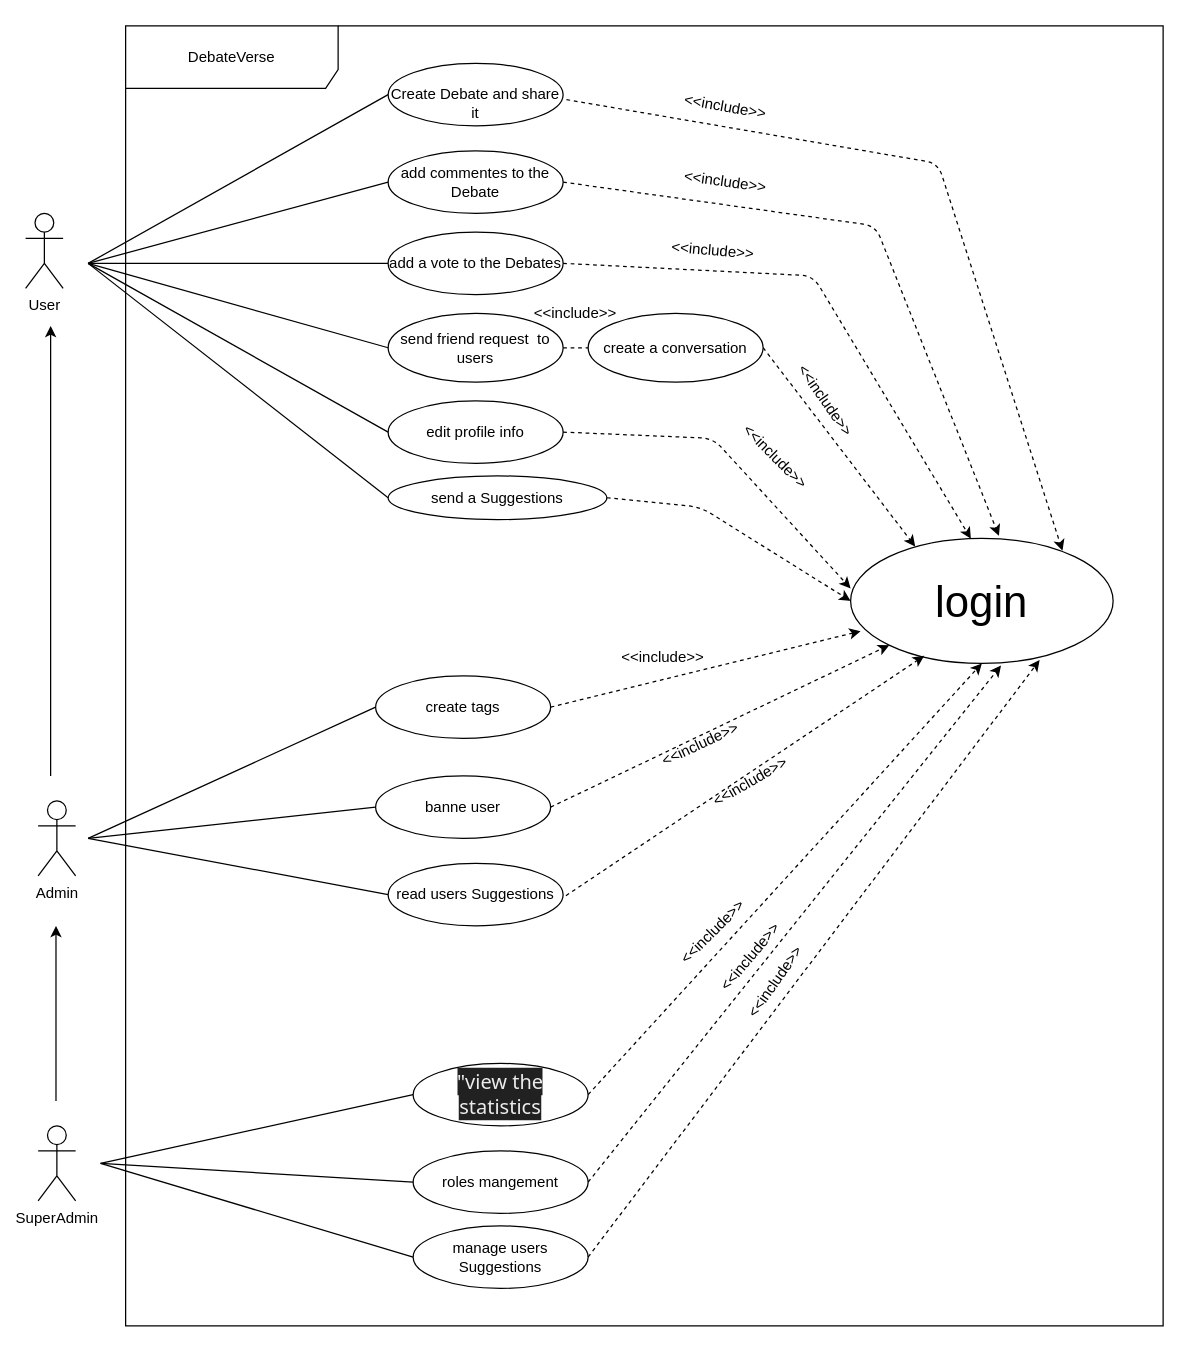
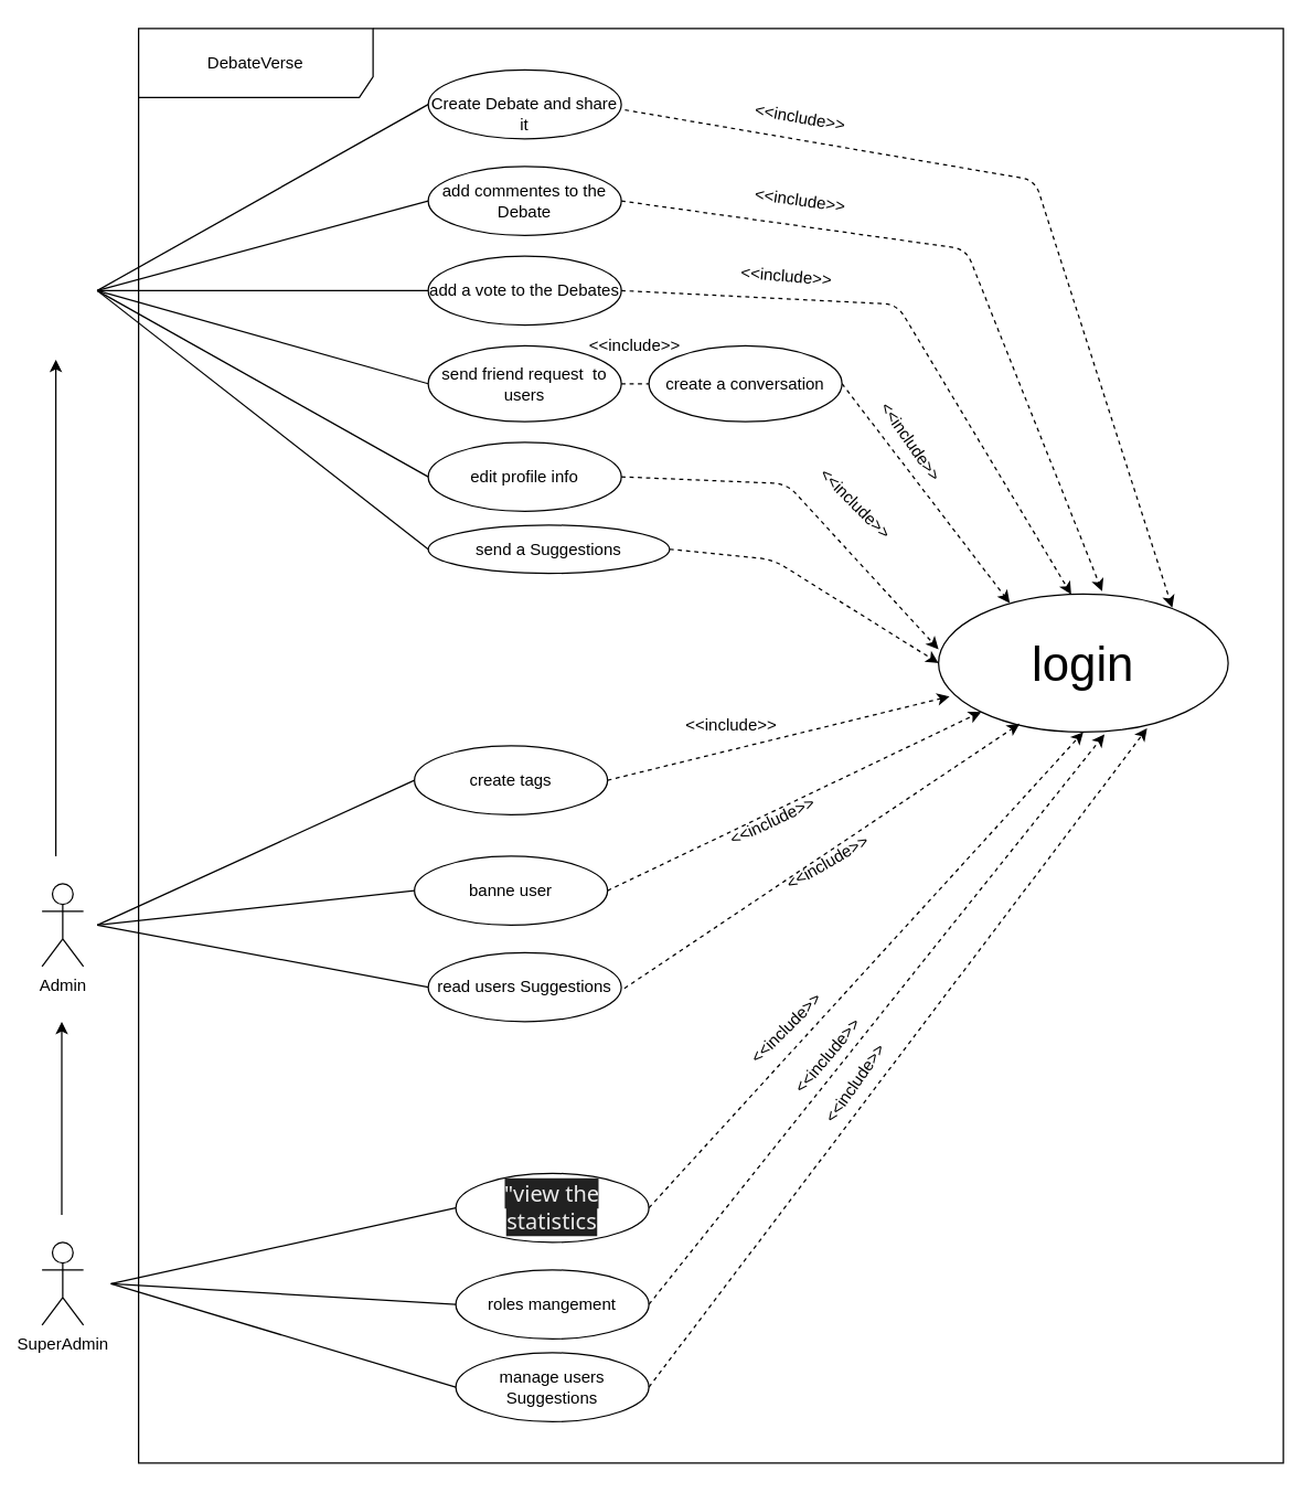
  <mxCell id="0" />
  <mxCell id="1" parent="0" />
  <mxCell id="2" value="" style="endArrow=classic;html=1;fontSize=12;exitX=1;exitY=0.5;exitDx=0;exitDy=0;dashed=1;" parent="1" source="18" target="7" edge="1"><mxGeometry width="50" height="50" relative="1" as="geometry"><mxPoint x="470" y="600" as="sourcePoint" /><mxPoint x="520" y="550" as="targetPoint" /></mxGeometry></mxCell>
- <mxCell id="3" value="User" style="shape=umlActor;verticalLabelPosition=bottom;verticalAlign=top;html=1;" parent="1" vertex="1"><mxGeometry x="20" y="170" width="30" height="60" as="geometry" /></mxCell>
  <mxCell id="4" value="&lt;br&gt;Create Debate and share it" style="ellipse;whiteSpace=wrap;html=1;" parent="1" vertex="1"><mxGeometry x="310" y="50" width="140" height="50" as="geometry" /></mxCell>
  <mxCell id="5" value="add commentes to the Debate" style="ellipse;whiteSpace=wrap;html=1;" parent="1" vertex="1"><mxGeometry x="310" y="120" width="140" height="50" as="geometry" /></mxCell>
  <mxCell id="6" value="add a vote to the Debates" style="ellipse;whiteSpace=wrap;html=1;" parent="1" vertex="1"><mxGeometry x="310" y="185" width="140" height="50" as="geometry" /></mxCell>
  <mxCell id="7" value="&lt;font style=&quot;font-size: 35px;&quot;&gt;login&lt;/font&gt;" style="ellipse;whiteSpace=wrap;html=1;" parent="1" vertex="1"><mxGeometry x="680" y="430" width="210" height="100" as="geometry" /></mxCell>
  <mxCell id="8" value="" style="endArrow=none;html=1;fontSize=22;exitX=0;exitY=0.5;exitDx=0;exitDy=0;" parent="1" source="4" edge="1"><mxGeometry width="50" height="50" relative="1" as="geometry"><mxPoint x="430" y="150" as="sourcePoint" /><mxPoint x="70" y="210" as="targetPoint" /></mxGeometry></mxCell>
  <mxCell id="9" value="" style="endArrow=none;html=1;fontSize=22;exitX=0;exitY=0.5;exitDx=0;exitDy=0;" parent="1" source="5" edge="1"><mxGeometry width="50" height="50" relative="1" as="geometry"><mxPoint x="430" y="150" as="sourcePoint" /><mxPoint x="70" y="210" as="targetPoint" /></mxGeometry></mxCell>
  <mxCell id="10" value="" style="endArrow=none;html=1;fontSize=22;exitX=0;exitY=0.5;exitDx=0;exitDy=0;" parent="1" source="6" edge="1"><mxGeometry width="50" height="50" relative="1" as="geometry"><mxPoint x="360" y="140" as="sourcePoint" /><mxPoint x="70" y="210" as="targetPoint" /></mxGeometry></mxCell>
  <mxCell id="11" value="" style="endArrow=none;html=1;fontSize=22;exitX=0;exitY=0.5;exitDx=0;exitDy=0;" parent="1" source="17" edge="1"><mxGeometry width="50" height="50" relative="1" as="geometry"><mxPoint x="310" y="635" as="sourcePoint" /><mxPoint x="70" y="670" as="targetPoint" /></mxGeometry></mxCell>
  <mxCell id="12" value="" style="endArrow=none;html=1;fontSize=22;exitX=0;exitY=0.5;exitDx=0;exitDy=0;" parent="1" source="18" edge="1"><mxGeometry width="50" height="50" relative="1" as="geometry"><mxPoint x="300" y="730" as="sourcePoint" /><mxPoint x="70" y="670" as="targetPoint" /></mxGeometry></mxCell>
  <mxCell id="13" value="" style="endArrow=classic;html=1;fontSize=22;" parent="1" edge="1"><mxGeometry width="50" height="50" relative="1" as="geometry"><mxPoint x="40" y="620" as="sourcePoint" /><mxPoint x="40" y="260" as="targetPoint" /></mxGeometry></mxCell>
  <mxCell id="14" value="Admin" style="shape=umlActor;verticalLabelPosition=bottom;verticalAlign=top;html=1;" parent="1" vertex="1"><mxGeometry x="30" y="640" width="30" height="60" as="geometry" /></mxCell>
  <mxCell id="15" value="send friend request&amp;nbsp; to users" style="ellipse;whiteSpace=wrap;html=1;fontSize=12;" parent="1" vertex="1"><mxGeometry x="310" y="250" width="140" height="55" as="geometry" /></mxCell>
  <mxCell id="16" value="" style="endArrow=none;html=1;fontSize=12;exitX=0;exitY=0.5;exitDx=0;exitDy=0;" parent="1" source="15" edge="1"><mxGeometry width="50" height="50" relative="1" as="geometry"><mxPoint x="540" y="360" as="sourcePoint" /><mxPoint x="70" y="210" as="targetPoint" /></mxGeometry></mxCell>
  <mxCell id="17" value="create tags" style="ellipse;whiteSpace=wrap;html=1;fontSize=12;" parent="1" vertex="1"><mxGeometry x="300" y="540" width="140" height="50" as="geometry" /></mxCell>
  <mxCell id="18" value="banne user" style="ellipse;whiteSpace=wrap;html=1;fontSize=12;" parent="1" vertex="1"><mxGeometry x="300" y="620" width="140" height="50" as="geometry" /></mxCell>
  <mxCell id="19" value="edit profile info" style="ellipse;whiteSpace=wrap;html=1;fontSize=12;" parent="1" vertex="1"><mxGeometry x="310" y="320" width="140" height="50" as="geometry" /></mxCell>
  <mxCell id="20" value="" style="endArrow=none;html=1;fontSize=12;entryX=0;entryY=0.5;entryDx=0;entryDy=0;" parent="1" target="19" edge="1"><mxGeometry width="50" height="50" relative="1" as="geometry"><mxPoint x="70" y="210" as="sourcePoint" /><mxPoint x="360" y="220" as="targetPoint" /></mxGeometry></mxCell>
  <mxCell id="21" value="" style="endArrow=none;html=1;fontSize=12;exitX=0;exitY=0.5;exitDx=0;exitDy=0;" parent="1" source="23" edge="1"><mxGeometry width="50" height="50" relative="1" as="geometry"><mxPoint x="310" y="710" as="sourcePoint" /><mxPoint x="70" y="670" as="targetPoint" /></mxGeometry></mxCell>
  <mxCell id="22" value="" style="endArrow=classic;html=1;fontSize=12;entryX=0.038;entryY=0.742;entryDx=0;entryDy=0;entryPerimeter=0;exitX=1;exitY=0.5;exitDx=0;exitDy=0;dashed=1;" parent="1" source="17" target="7" edge="1"><mxGeometry width="50" height="50" relative="1" as="geometry"><mxPoint x="470" y="600" as="sourcePoint" /><mxPoint x="520" y="550" as="targetPoint" /></mxGeometry></mxCell>
  <mxCell id="23" value="read users Suggestions" style="ellipse;whiteSpace=wrap;html=1;fontSize=12;" parent="1" vertex="1"><mxGeometry x="310" y="690" width="140" height="50" as="geometry" /></mxCell>
  <mxCell id="24" value="" style="endArrow=classic;html=1;dashed=1;fontSize=12;exitX=1.016;exitY=0.517;exitDx=0;exitDy=0;exitPerimeter=0;entryX=0.28;entryY=0.94;entryDx=0;entryDy=0;entryPerimeter=0;" parent="1" source="23" target="7" edge="1"><mxGeometry width="50" height="50" relative="1" as="geometry"><mxPoint x="480" y="850" as="sourcePoint" /><mxPoint x="530" y="800" as="targetPoint" /></mxGeometry></mxCell>
  <mxCell id="25" value="" style="endArrow=classic;html=1;dashed=1;fontSize=12;exitX=1;exitY=0.5;exitDx=0;exitDy=0;entryX=0;entryY=0.4;entryDx=0;entryDy=0;entryPerimeter=0;" parent="1" source="19" target="7" edge="1"><mxGeometry width="50" height="50" relative="1" as="geometry"><mxPoint x="540" y="340" as="sourcePoint" /><mxPoint x="590" y="290" as="targetPoint" /><Array as="points"><mxPoint x="570" y="350" /></Array></mxGeometry></mxCell>
  <mxCell id="26" value="" style="endArrow=classic;html=1;dashed=1;fontSize=12;exitX=1;exitY=0.5;exitDx=0;exitDy=0;entryX=0.458;entryY=0.002;entryDx=0;entryDy=0;entryPerimeter=0;" parent="1" source="6" target="7" edge="1"><mxGeometry width="50" height="50" relative="1" as="geometry"><mxPoint x="540" y="340" as="sourcePoint" /><mxPoint x="590" y="290" as="targetPoint" /><Array as="points"><mxPoint x="650" y="220" /></Array></mxGeometry></mxCell>
  <mxCell id="27" value="" style="endArrow=classic;html=1;dashed=1;fontSize=12;exitX=1;exitY=0.5;exitDx=0;exitDy=0;entryX=0.565;entryY=-0.02;entryDx=0;entryDy=0;entryPerimeter=0;" parent="1" source="5" target="7" edge="1"><mxGeometry width="50" height="50" relative="1" as="geometry"><mxPoint x="540" y="340" as="sourcePoint" /><mxPoint x="590" y="290" as="targetPoint" /><Array as="points"><mxPoint x="700" y="180" /></Array></mxGeometry></mxCell>
  <mxCell id="28" value="" style="endArrow=classic;html=1;dashed=1;fontSize=12;exitX=1.019;exitY=0.58;exitDx=0;exitDy=0;exitPerimeter=0;entryX=0.807;entryY=0.099;entryDx=0;entryDy=0;entryPerimeter=0;" parent="1" source="4" target="7" edge="1"><mxGeometry width="50" height="50" relative="1" as="geometry"><mxPoint x="540" y="340" as="sourcePoint" /><mxPoint x="590" y="290" as="targetPoint" /><Array as="points"><mxPoint x="750" y="130" /></Array></mxGeometry></mxCell>
  <mxCell id="29" value="&amp;lt;&amp;lt;include&amp;gt;&amp;gt;" style="text;strokeColor=none;align=center;fillColor=none;html=1;verticalAlign=middle;whiteSpace=wrap;rounded=0;fontSize=12;rotation=10;" parent="1" vertex="1"><mxGeometry x="550" y="70" width="60" height="30" as="geometry" /></mxCell>
  <mxCell id="30" value="&amp;lt;&amp;lt;include&amp;gt;&amp;gt;" style="text;strokeColor=none;align=center;fillColor=none;html=1;verticalAlign=middle;whiteSpace=wrap;rounded=0;fontSize=12;rotation=8;" parent="1" vertex="1"><mxGeometry x="550" y="130" width="60" height="30" as="geometry" /></mxCell>
  <mxCell id="31" value="&amp;lt;&amp;lt;include&amp;gt;&amp;gt;" style="text;strokeColor=none;align=center;fillColor=none;html=1;verticalAlign=middle;whiteSpace=wrap;rounded=0;fontSize=12;rotation=5;" parent="1" vertex="1"><mxGeometry x="540" y="185" width="60" height="30" as="geometry" /></mxCell>
  <mxCell id="32" value="&amp;lt;&amp;lt;include&amp;gt;&amp;gt;" style="text;strokeColor=none;align=center;fillColor=none;html=1;verticalAlign=middle;whiteSpace=wrap;rounded=0;fontSize=12;rotation=55;" parent="1" vertex="1"><mxGeometry x="630" y="305" width="60" height="30" as="geometry" /></mxCell>
  <mxCell id="33" value="&amp;lt;&amp;lt;include&amp;gt;&amp;gt;" style="text;strokeColor=none;align=center;fillColor=none;html=1;verticalAlign=middle;whiteSpace=wrap;rounded=0;fontSize=12;rotation=45;" parent="1" vertex="1"><mxGeometry x="590" y="350" width="60" height="30" as="geometry" /></mxCell>
  <mxCell id="34" value="&amp;lt;&amp;lt;include&amp;gt;&amp;gt;" style="text;strokeColor=none;align=center;fillColor=none;html=1;verticalAlign=middle;whiteSpace=wrap;rounded=0;fontSize=12;rotation=0;" parent="1" vertex="1"><mxGeometry x="500" y="510" width="60" height="30" as="geometry" /></mxCell>
  <mxCell id="35" value="&amp;lt;&amp;lt;include&amp;gt;&amp;gt;" style="text;strokeColor=none;align=center;fillColor=none;html=1;verticalAlign=middle;whiteSpace=wrap;rounded=0;fontSize=12;rotation=-25;" parent="1" vertex="1"><mxGeometry x="530" y="580" width="60" height="30" as="geometry" /></mxCell>
  <mxCell id="36" value="&amp;lt;&amp;lt;include&amp;gt;&amp;gt;" style="text;strokeColor=none;align=center;fillColor=none;html=1;verticalAlign=middle;whiteSpace=wrap;rounded=0;fontSize=12;rotation=-30;" parent="1" vertex="1"><mxGeometry x="570" y="610" width="60" height="30" as="geometry" /></mxCell>
  <mxCell id="37" value="" style="endArrow=classic;html=1;exitX=1;exitY=0.5;exitDx=0;exitDy=0;entryX=0.246;entryY=0.065;entryDx=0;entryDy=0;entryPerimeter=0;dashed=1;startArrow=none;" parent="1" source="39" target="7" edge="1"><mxGeometry width="50" height="50" relative="1" as="geometry"><mxPoint x="480" y="280" as="sourcePoint" /><mxPoint x="530" y="230" as="targetPoint" /><Array as="points"><mxPoint x="610" y="278" /></Array></mxGeometry></mxCell>
  <mxCell id="38" value="" style="endArrow=none;html=1;exitX=1;exitY=0.5;exitDx=0;exitDy=0;entryX=0;entryY=0.5;entryDx=0;entryDy=0;dashed=1;" parent="1" source="15" target="39" edge="1"><mxGeometry width="50" height="50" relative="1" as="geometry"><mxPoint x="450" y="277.5" as="sourcePoint" /><mxPoint x="731.66" y="436.5" as="targetPoint" /><Array as="points" /></mxGeometry></mxCell>
  <mxCell id="39" value="create a conversation" style="ellipse;whiteSpace=wrap;html=1;fontSize=12;" parent="1" vertex="1"><mxGeometry x="470" y="250" width="140" height="55" as="geometry" /></mxCell>
  <mxCell id="40" value="&amp;lt;&amp;lt;include&amp;gt;&amp;gt;" style="text;strokeColor=none;align=center;fillColor=none;html=1;verticalAlign=middle;whiteSpace=wrap;rounded=0;fontSize=12;rotation=0;" parent="1" vertex="1"><mxGeometry x="430" y="235" width="60" height="30" as="geometry" /></mxCell>
  <mxCell id="41" value="DebateVerse" style="shape=umlFrame;whiteSpace=wrap;html=1;width=170;height=50;" vertex="1" parent="1"><mxGeometry x="100" y="20" width="830" height="1040" as="geometry" /></mxCell>
  <mxCell id="42" value="send a Suggestions" style="ellipse;whiteSpace=wrap;html=1;fontSize=12;" vertex="1" parent="1"><mxGeometry x="310" y="380" width="175" height="35" as="geometry" /></mxCell>
  <mxCell id="43" value="" style="endArrow=classic;html=1;dashed=1;fontSize=12;exitX=1;exitY=0.5;exitDx=0;exitDy=0;entryX=0;entryY=0.5;entryDx=0;entryDy=0;" edge="1" parent="1" source="42" target="7"><mxGeometry width="50" height="50" relative="1" as="geometry"><mxPoint x="460" y="355" as="sourcePoint" /><mxPoint x="690" y="480" as="targetPoint" /><Array as="points"><mxPoint x="560" y="405" /></Array></mxGeometry></mxCell>
  <mxCell id="44" value="" style="endArrow=none;html=1;fontSize=12;entryX=0;entryY=0.5;entryDx=0;entryDy=0;" edge="1" parent="1" target="42"><mxGeometry width="50" height="50" relative="1" as="geometry"><mxPoint x="70" y="210" as="sourcePoint" /><mxPoint x="320" y="355" as="targetPoint" /></mxGeometry></mxCell>
  <mxCell id="45" value="SuperAdmin" style="shape=umlActor;verticalLabelPosition=bottom;verticalAlign=top;html=1;" vertex="1" parent="1"><mxGeometry x="30" y="900" width="30" height="60" as="geometry" /></mxCell>
  <mxCell id="46" value="" style="endArrow=classic;html=1;fontSize=22;" edge="1" parent="1"><mxGeometry width="50" height="50" relative="1" as="geometry"><mxPoint x="44.29" y="880" as="sourcePoint" /><mxPoint x="44.29" y="740" as="targetPoint" /></mxGeometry></mxCell>
  <mxCell id="47" value="" style="endArrow=none;html=1;fontSize=12;exitX=0;exitY=0.5;exitDx=0;exitDy=0;" edge="1" parent="1" source="48"><mxGeometry width="50" height="50" relative="1" as="geometry"><mxPoint x="330" y="910" as="sourcePoint" /><mxPoint x="80" y="930" as="targetPoint" /></mxGeometry></mxCell>
  <mxCell id="48" value="&lt;span style=&quot;color: rgb(236, 236, 236); font-family: Söhne, ui-sans-serif, system-ui, -apple-system, &amp;quot;Segoe UI&amp;quot;, Roboto, Ubuntu, Cantarell, &amp;quot;Noto Sans&amp;quot;, sans-serif, &amp;quot;Helvetica Neue&amp;quot;, Arial, &amp;quot;Apple Color Emoji&amp;quot;, &amp;quot;Segoe UI Emoji&amp;quot;, &amp;quot;Segoe UI Symbol&amp;quot;, &amp;quot;Noto Color Emoji&amp;quot;; font-size: 16px; text-align: start; background-color: rgb(33, 33, 33);&quot;&gt;&quot;view the statistics&lt;/span&gt;" style="ellipse;whiteSpace=wrap;html=1;fontSize=12;" vertex="1" parent="1"><mxGeometry x="330" y="850" width="140" height="50" as="geometry" /></mxCell>
  <mxCell id="49" value="" style="endArrow=classic;html=1;dashed=1;fontSize=12;exitX=1;exitY=0.5;exitDx=0;exitDy=0;entryX=0.5;entryY=1;entryDx=0;entryDy=0;" edge="1" parent="1" source="48" target="7"><mxGeometry width="50" height="50" relative="1" as="geometry"><mxPoint x="480" y="891.85" as="sourcePoint" /><mxPoint x="766.56" y="700" as="targetPoint" /></mxGeometry></mxCell>
  <mxCell id="50" value="&amp;lt;&amp;lt;include&amp;gt;&amp;gt;" style="text;strokeColor=none;align=center;fillColor=none;html=1;verticalAlign=middle;whiteSpace=wrap;rounded=0;fontSize=12;rotation=-45;" vertex="1" parent="1"><mxGeometry x="540" y="730" width="60" height="30" as="geometry" /></mxCell>
  <mxCell id="51" value="roles mangement" style="ellipse;whiteSpace=wrap;html=1;fontSize=12;" vertex="1" parent="1"><mxGeometry x="330" y="920" width="140" height="50" as="geometry" /></mxCell>
  <mxCell id="52" value="" style="endArrow=none;html=1;fontSize=12;exitX=0;exitY=0.5;exitDx=0;exitDy=0;" edge="1" parent="1" source="51"><mxGeometry width="50" height="50" relative="1" as="geometry"><mxPoint x="340" y="885" as="sourcePoint" /><mxPoint x="80" y="930" as="targetPoint" /></mxGeometry></mxCell>
  <mxCell id="53" value="" style="endArrow=classic;html=1;dashed=1;fontSize=12;exitX=1;exitY=0.5;exitDx=0;exitDy=0;entryX=0.573;entryY=1.017;entryDx=0;entryDy=0;entryPerimeter=0;" edge="1" parent="1" source="51" target="7"><mxGeometry width="50" height="50" relative="1" as="geometry"><mxPoint x="480" y="885" as="sourcePoint" /><mxPoint x="795" y="540" as="targetPoint" /></mxGeometry></mxCell>
  <mxCell id="54" value="&amp;lt;&amp;lt;include&amp;gt;&amp;gt;" style="text;strokeColor=none;align=center;fillColor=none;html=1;verticalAlign=middle;whiteSpace=wrap;rounded=0;fontSize=12;rotation=-50;" vertex="1" parent="1"><mxGeometry x="570" y="750" width="60" height="30" as="geometry" /></mxCell>
  <mxCell id="55" value="manage users Suggestions" style="ellipse;whiteSpace=wrap;html=1;fontSize=12;" vertex="1" parent="1"><mxGeometry x="330" y="980" width="140" height="50" as="geometry" /></mxCell>
  <mxCell id="56" value="" style="endArrow=none;html=1;fontSize=12;exitX=0;exitY=0.5;exitDx=0;exitDy=0;" edge="1" parent="1" source="55"><mxGeometry width="50" height="50" relative="1" as="geometry"><mxPoint x="340" y="955" as="sourcePoint" /><mxPoint x="80" y="930" as="targetPoint" /></mxGeometry></mxCell>
  <mxCell id="57" value="" style="endArrow=classic;html=1;dashed=1;fontSize=12;exitX=1;exitY=0.5;exitDx=0;exitDy=0;entryX=0.72;entryY=0.974;entryDx=0;entryDy=0;entryPerimeter=0;" edge="1" parent="1" source="55" target="7"><mxGeometry width="50" height="50" relative="1" as="geometry"><mxPoint x="480" y="955" as="sourcePoint" /><mxPoint x="810.33" y="541.7" as="targetPoint" /></mxGeometry></mxCell>
  <mxCell id="58" value="&amp;lt;&amp;lt;include&amp;gt;&amp;gt;" style="text;strokeColor=none;align=center;fillColor=none;html=1;verticalAlign=middle;whiteSpace=wrap;rounded=0;fontSize=12;rotation=-55;" vertex="1" parent="1"><mxGeometry x="590" y="770" width="60" height="30" as="geometry" /></mxCell>
